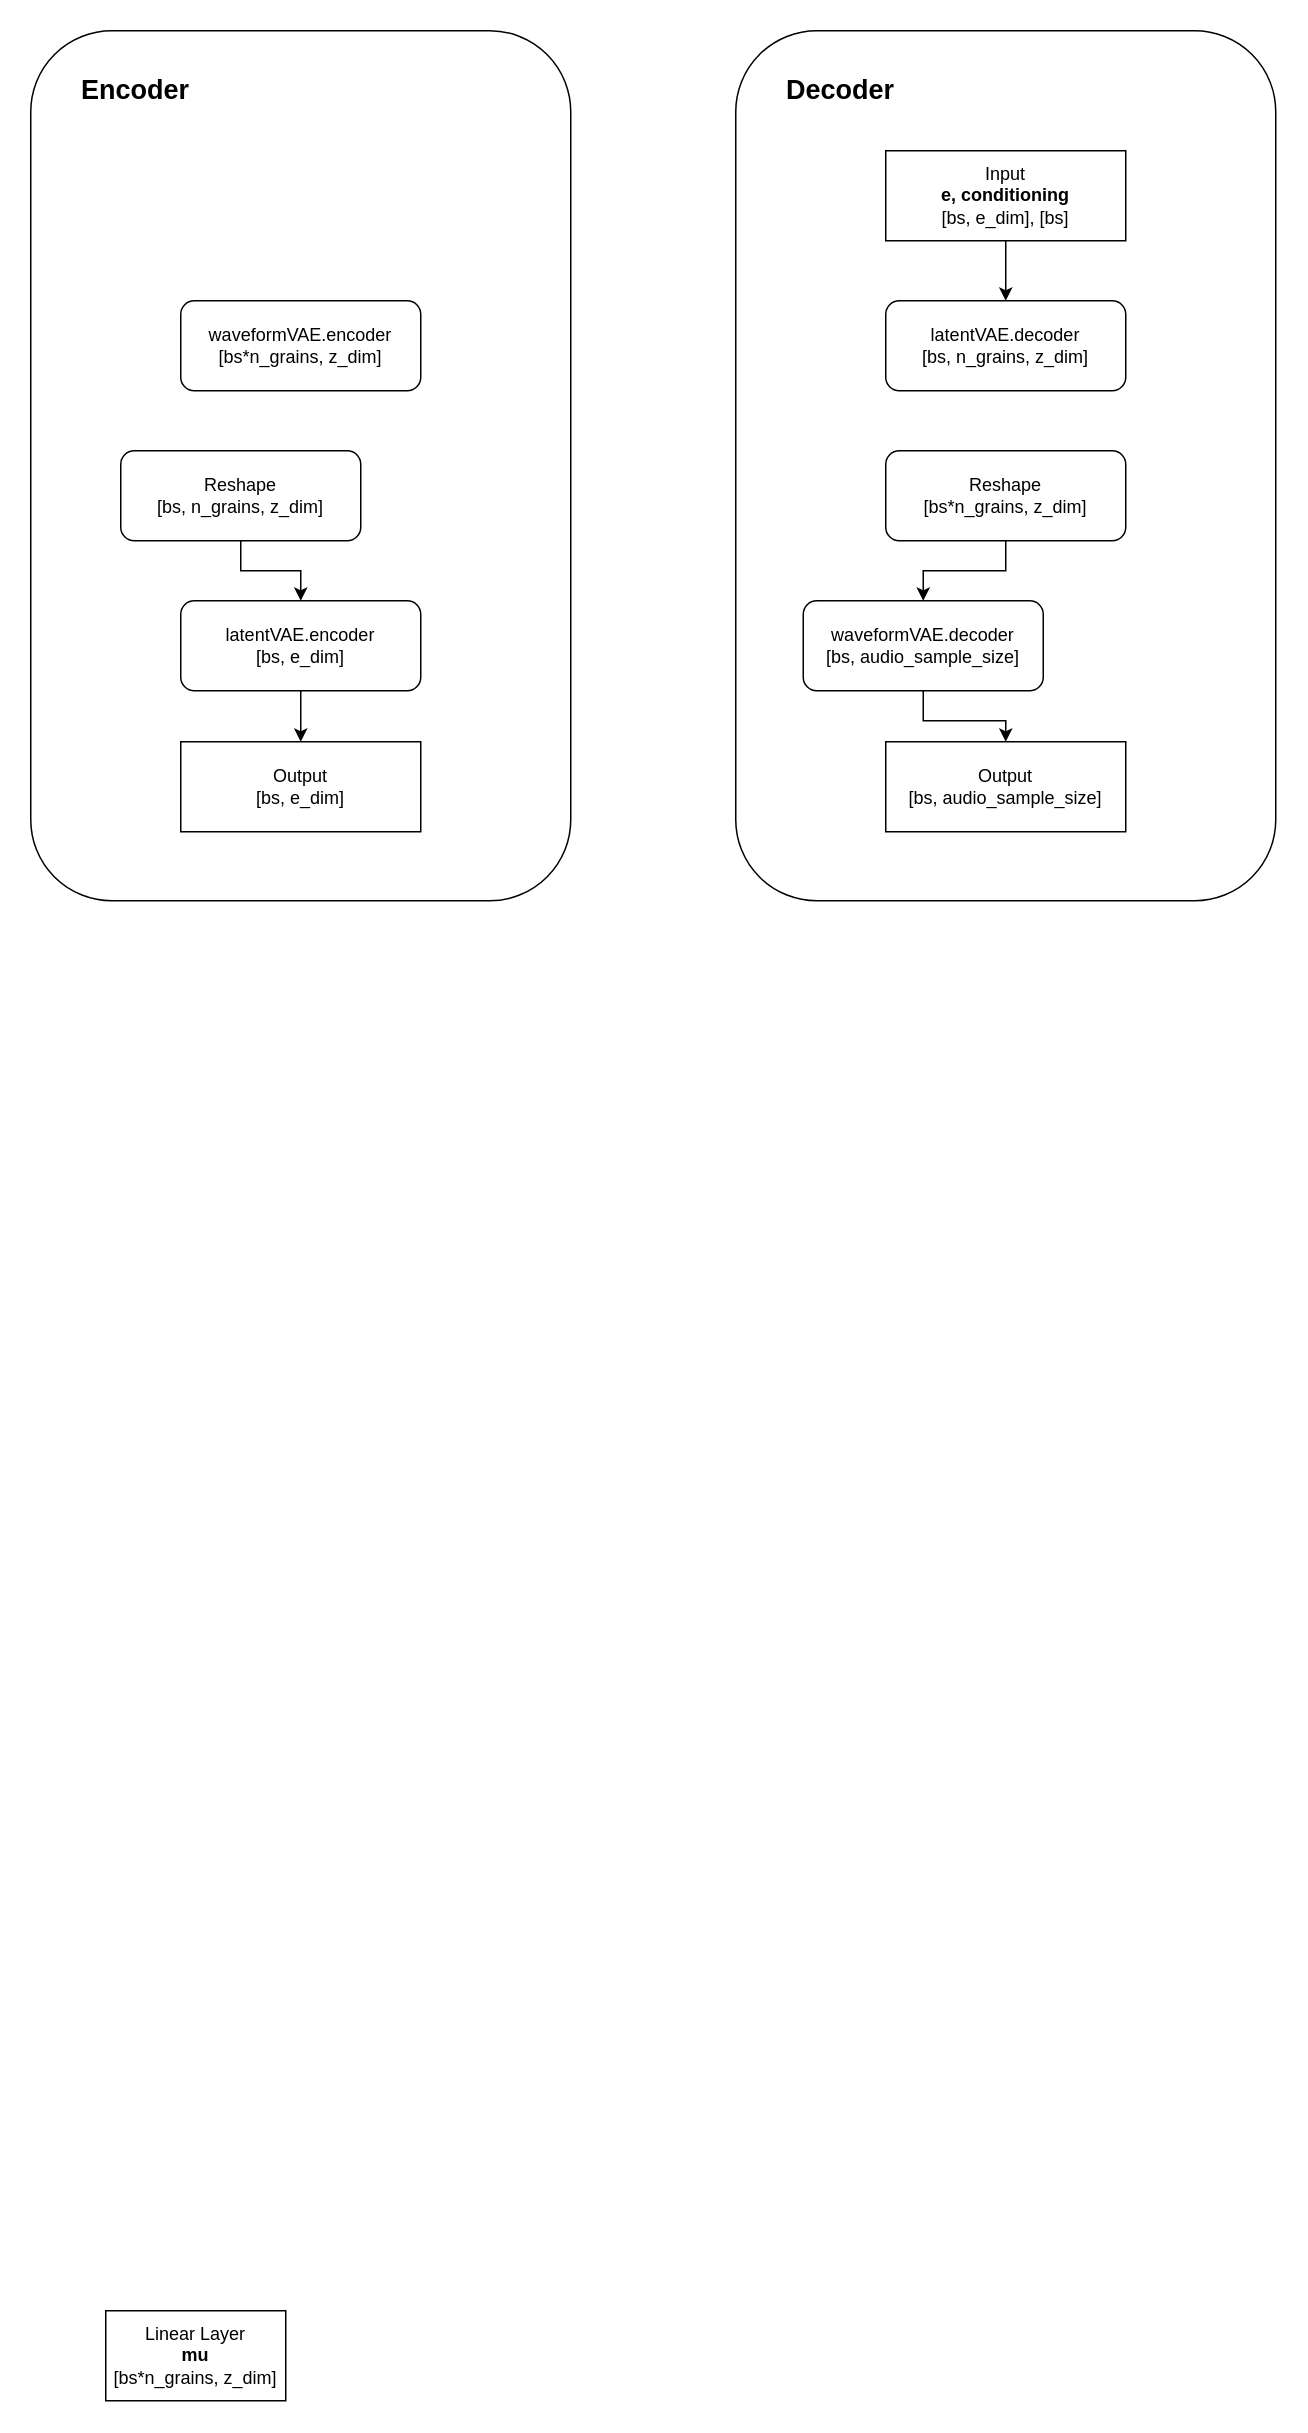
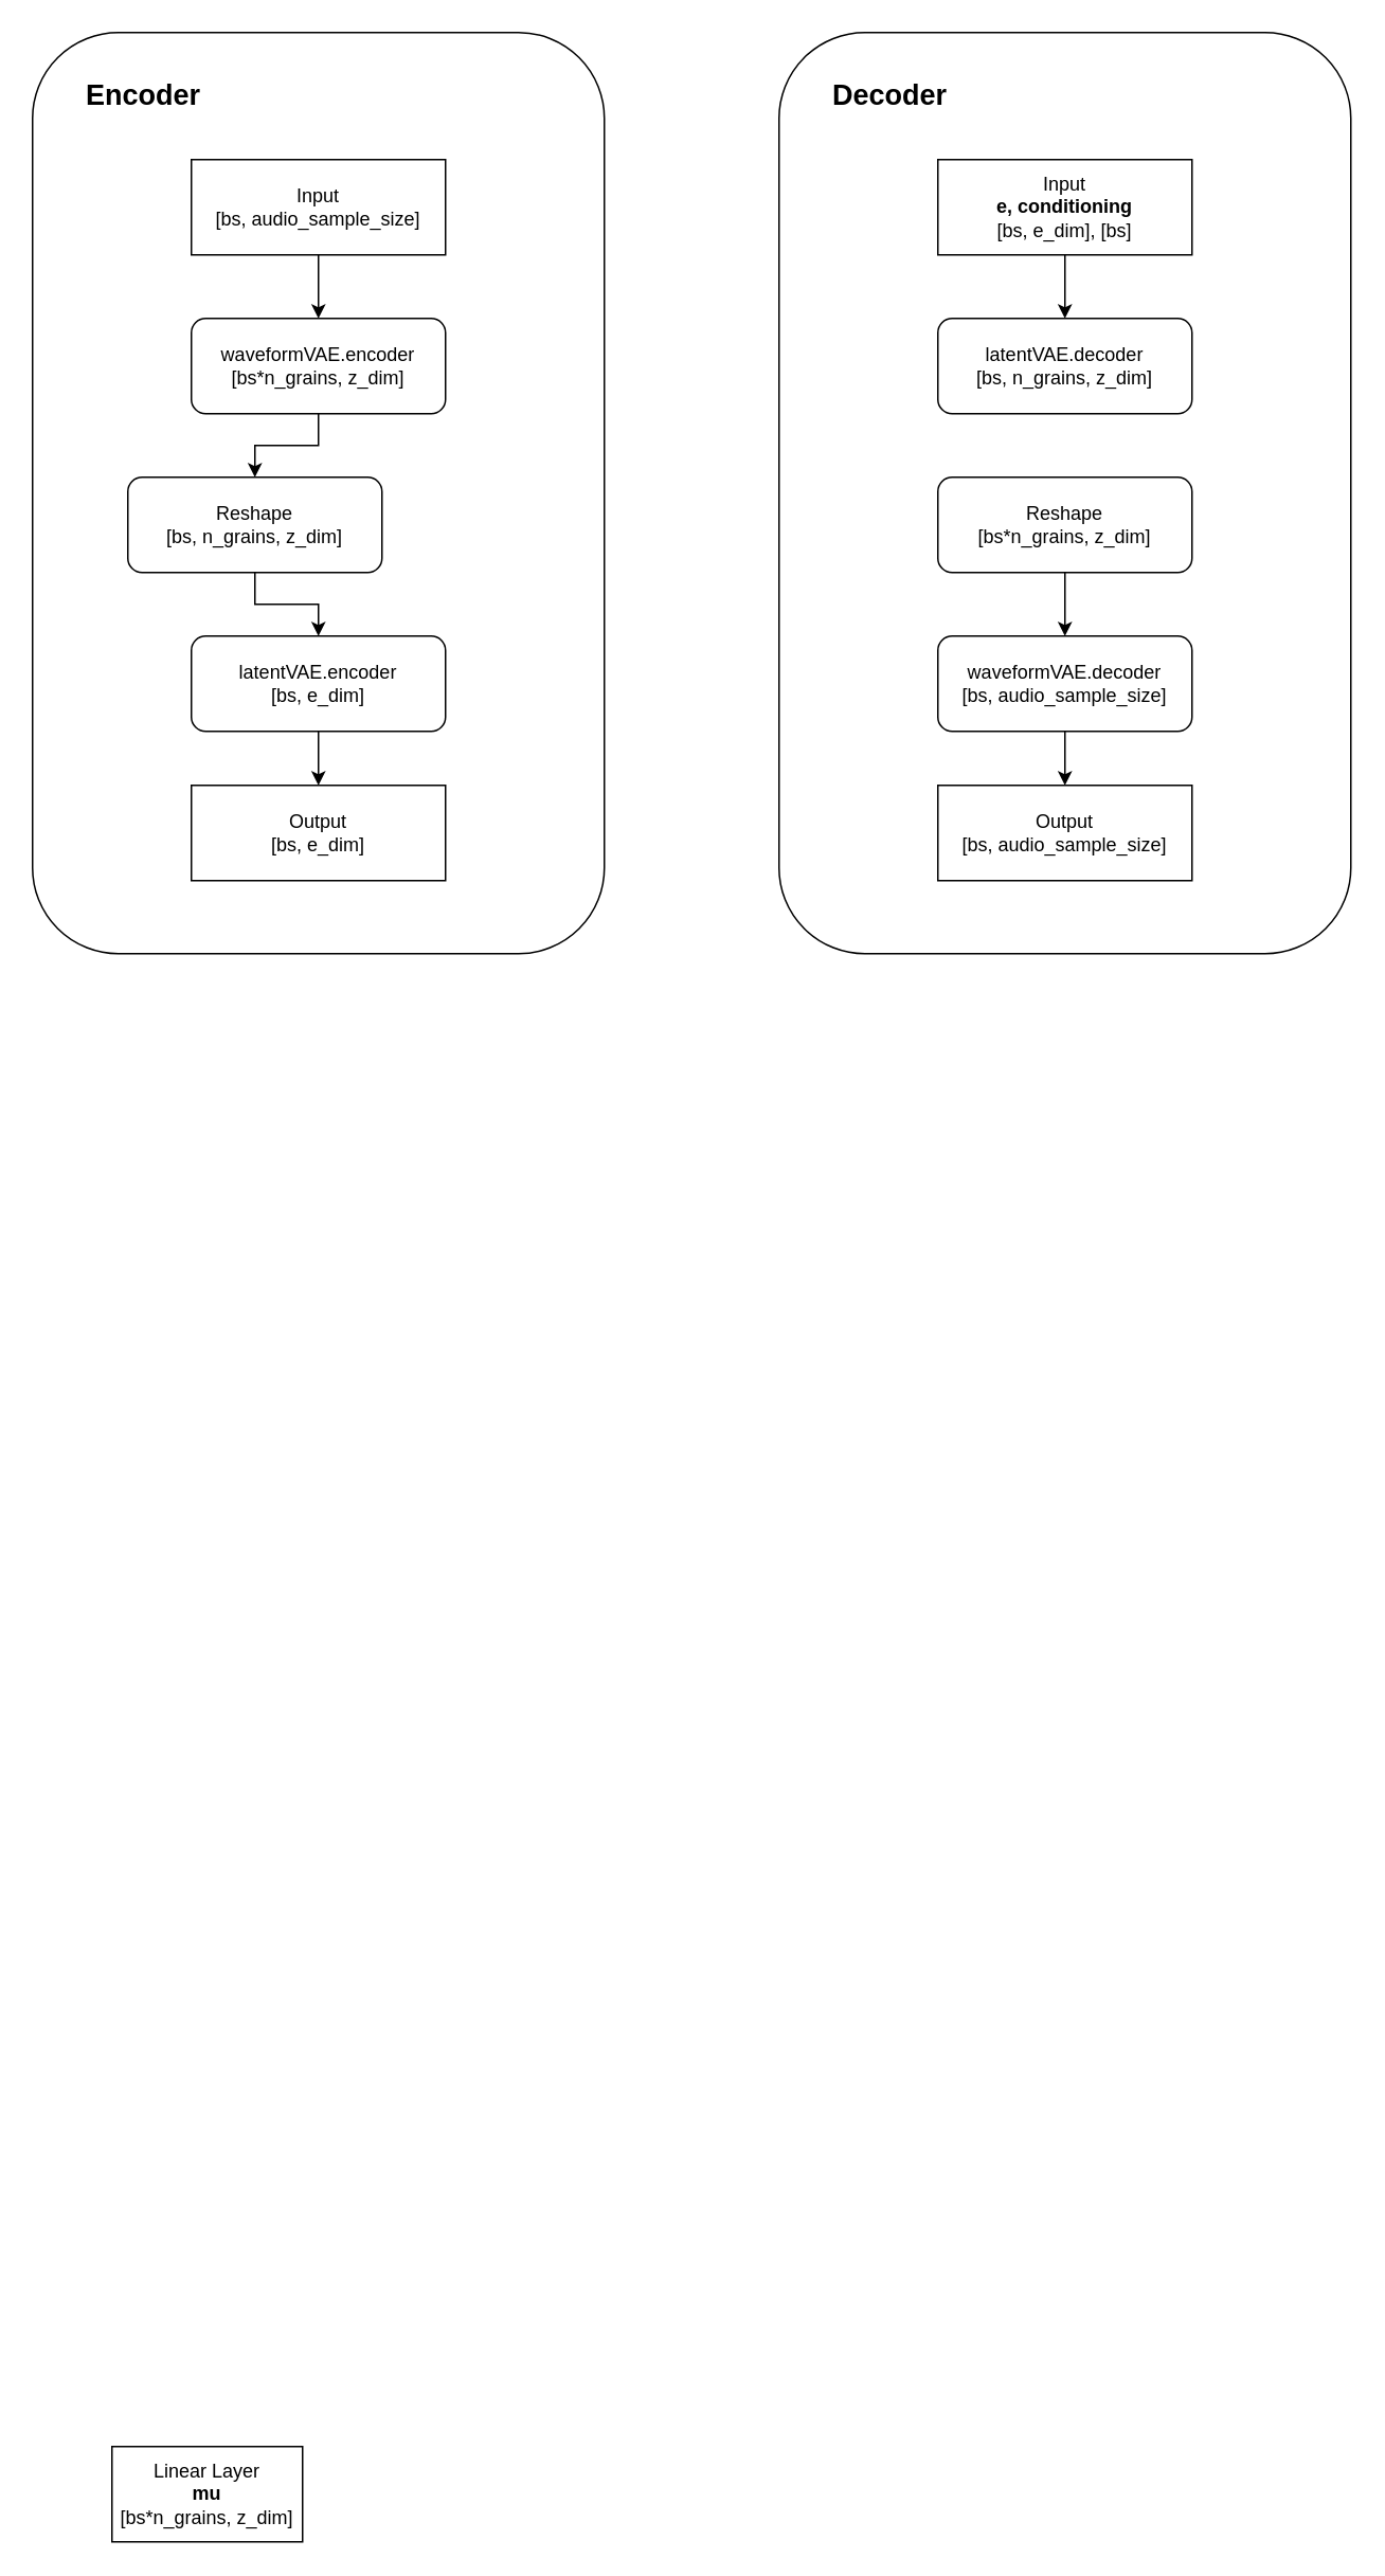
  <mxCell id="0" />
  <mxCell id="1" parent="0" />
  <mxCell id="2" value="" style="rounded=1;whiteSpace=wrap;html=1;" vertex="1" parent="1"><mxGeometry x="20" y="20" width="360" height="580" as="geometry" /></mxCell>
+ <mxCell id="3" value="" style="edgeStyle=orthogonalEdgeStyle;rounded=0;orthogonalLoop=1;jettySize=auto;html=1;" edge="1" parent="1" source="4" target="12"><mxGeometry relative="1" as="geometry" /></mxCell>
+ <mxCell id="4" value="Input&lt;br&gt;[bs, audio_sample_size]" style="rounded=0;whiteSpace=wrap;html=1;" vertex="1" parent="1"><mxGeometry x="120" y="100" width="160" height="60" as="geometry" /></mxCell>
  <mxCell id="5" value="Linear Layer&lt;br&gt;&lt;b&gt;mu&lt;br&gt;&lt;/b&gt;[bs*n_grains, z_dim]" style="whiteSpace=wrap;html=1;rounded=0;" vertex="1" parent="1"><mxGeometry x="70" y="1540" width="120" height="60" as="geometry" /></mxCell>
  <mxCell id="6" value="&lt;font style=&quot;font-size: 18px;&quot;&gt;&lt;b&gt;Encoder&lt;/b&gt;&lt;/font&gt;" style="text;html=1;strokeColor=none;fillColor=none;align=center;verticalAlign=middle;whiteSpace=wrap;rounded=0;" vertex="1" parent="1"><mxGeometry x="50" y="40" width="80" height="40" as="geometry" /></mxCell>
  <mxCell id="7" value="" style="rounded=1;whiteSpace=wrap;html=1;" vertex="1" parent="1"><mxGeometry x="490" y="20" width="360" height="580" as="geometry" /></mxCell>
  <mxCell id="8" value="&lt;font style=&quot;font-size: 18px;&quot;&gt;&lt;b&gt;Decoder&lt;br&gt;&lt;/b&gt;&lt;/font&gt;" style="text;html=1;strokeColor=none;fillColor=none;align=center;verticalAlign=middle;whiteSpace=wrap;rounded=0;" vertex="1" parent="1"><mxGeometry x="520" y="40" width="80" height="40" as="geometry" /></mxCell>
  <mxCell id="9" value="" style="edgeStyle=orthogonalEdgeStyle;rounded=0;orthogonalLoop=1;jettySize=auto;html=1;" edge="1" parent="1" source="10" target="13"><mxGeometry relative="1" as="geometry" /></mxCell>
  <mxCell id="10" value="Input&lt;br&gt;&lt;b&gt;e, conditioning&lt;/b&gt;&lt;br&gt;[bs, e_dim], [bs]" style="rounded=0;whiteSpace=wrap;html=1;" vertex="1" parent="1"><mxGeometry x="590" y="100" width="160" height="60" as="geometry" /></mxCell>
+ <mxCell id="11" value="" style="edgeStyle=orthogonalEdgeStyle;rounded=0;orthogonalLoop=1;jettySize=auto;html=1;" edge="1" parent="1" source="12" target="15"><mxGeometry relative="1" as="geometry" /></mxCell>
  <mxCell id="12" value="waveformVAE.encoder&lt;br&gt;[bs*n_grains, z_dim]" style="rounded=1;whiteSpace=wrap;html=1;" vertex="1" parent="1"><mxGeometry x="120" y="200" width="160" height="60" as="geometry" /></mxCell>
  <mxCell id="13" value="latentVAE.decoder&lt;br&gt;[bs, n_grains, z_dim]" style="rounded=1;whiteSpace=wrap;html=1;" vertex="1" parent="1"><mxGeometry x="590" y="200" width="160" height="60" as="geometry" /></mxCell>
  <mxCell id="14" value="" style="edgeStyle=orthogonalEdgeStyle;rounded=0;orthogonalLoop=1;jettySize=auto;html=1;" edge="1" parent="1" source="15" target="17"><mxGeometry relative="1" as="geometry" /></mxCell>
  <mxCell id="15" value="Reshape&lt;br&gt;[bs, n_grains, z_dim]" style="rounded=1;whiteSpace=wrap;html=1;" vertex="1" parent="1"><mxGeometry x="80" y="300" width="160" height="60" as="geometry" /></mxCell>
  <mxCell id="16" value="" style="edgeStyle=orthogonalEdgeStyle;rounded=0;orthogonalLoop=1;jettySize=auto;html=1;" edge="1" parent="1" source="17" target="18"><mxGeometry relative="1" as="geometry" /></mxCell>
  <mxCell id="17" value="latentVAE.encoder&lt;br&gt;[bs, e_dim]" style="rounded=1;whiteSpace=wrap;html=1;" vertex="1" parent="1"><mxGeometry x="120" y="400" width="160" height="60" as="geometry" /></mxCell>
  <mxCell id="18" value="Output&lt;br&gt;[bs, e_dim]" style="rounded=0;whiteSpace=wrap;html=1;" vertex="1" parent="1"><mxGeometry x="120" y="494" width="160" height="60" as="geometry" /></mxCell>
  <mxCell id="19" value="" style="edgeStyle=orthogonalEdgeStyle;rounded=0;orthogonalLoop=1;jettySize=auto;html=1;" edge="1" parent="1" source="20" target="22"><mxGeometry relative="1" as="geometry" /></mxCell>
  <mxCell id="20" value="Reshape&lt;br&gt;[bs*n_grains, z_dim]" style="rounded=1;whiteSpace=wrap;html=1;" vertex="1" parent="1"><mxGeometry x="590" y="300" width="160" height="60" as="geometry" /></mxCell>
  <mxCell id="21" value="" style="edgeStyle=orthogonalEdgeStyle;rounded=0;orthogonalLoop=1;jettySize=auto;html=1;" edge="1" parent="1" source="22" target="23"><mxGeometry relative="1" as="geometry" /></mxCell>
- <mxCell id="22" value="waveformVAE.decoder&lt;br&gt;[bs, audio_sample_size]" style="rounded=1;whiteSpace=wrap;html=1;" vertex="1" parent="1"><mxGeometry x="535" y="400" width="160" height="60" as="geometry" /></mxCell>
+ <mxCell id="22" value="waveformVAE.decoder&lt;br&gt;[bs, audio_sample_size]" style="rounded=1;whiteSpace=wrap;html=1;" vertex="1" parent="1"><mxGeometry x="590" y="400" width="160" height="60" as="geometry" /></mxCell>
  <mxCell id="23" value="Output&lt;br&gt;[bs, audio_sample_size]" style="rounded=0;whiteSpace=wrap;html=1;" vertex="1" parent="1"><mxGeometry x="590" y="494" width="160" height="60" as="geometry" /></mxCell>
